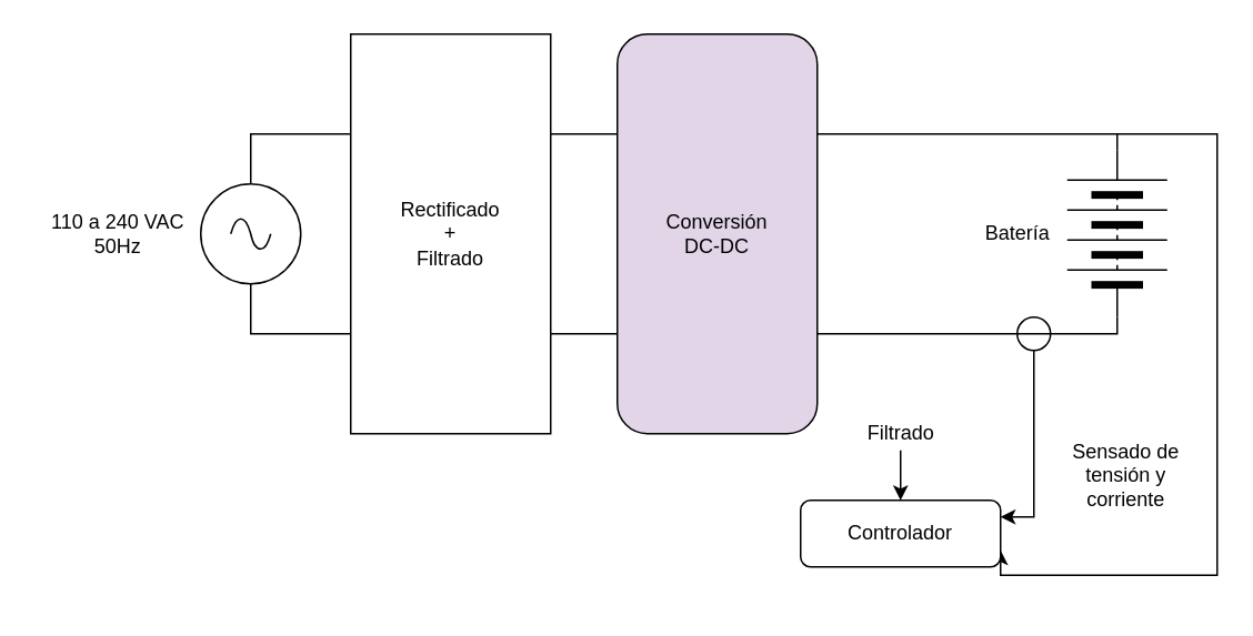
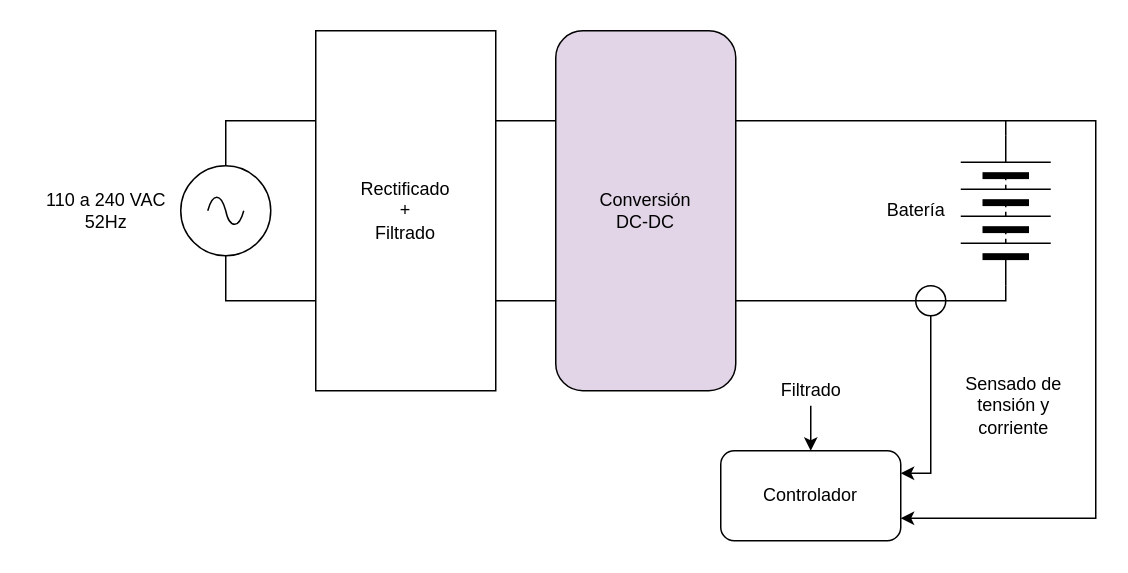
  <mxCell id="0" />
  <mxCell id="1" parent="0" />
  <mxCell id="2" style="edgeStyle=orthogonalEdgeStyle;rounded=0;orthogonalLoop=1;jettySize=auto;html=1;exitX=0.5;exitY=0;exitDx=0;exitDy=0;exitPerimeter=0;entryX=0;entryY=0.25;entryDx=0;entryDy=0;endArrow=none;endFill=0;" parent="1" source="4" target="8" edge="1"><mxGeometry relative="1" as="geometry" /></mxCell>
  <mxCell id="3" style="edgeStyle=orthogonalEdgeStyle;rounded=0;orthogonalLoop=1;jettySize=auto;html=1;exitX=0.5;exitY=1;exitDx=0;exitDy=0;exitPerimeter=0;entryX=0;entryY=0.75;entryDx=0;entryDy=0;endArrow=none;endFill=0;" parent="1" source="4" target="8" edge="1"><mxGeometry relative="1" as="geometry"><Array as="points"><mxPoint x="150" y="200" /></Array></mxGeometry></mxCell>
  <mxCell id="4" value="" style="pointerEvents=1;verticalLabelPosition=bottom;shadow=0;dashed=0;align=center;html=1;verticalAlign=top;shape=mxgraph.electrical.signal_sources.source;aspect=fixed;points=[[0.5,0,0],[1,0.5,0],[0.5,1,0],[0,0.5,0]];elSignalType=ac;" parent="1" vertex="1"><mxGeometry x="120" y="110" width="60" height="60" as="geometry" /></mxCell>
- <mxCell id="5" value="110 a 240 VAC&lt;br&gt;50Hz" style="text;html=1;align=center;verticalAlign=middle;resizable=0;points=[];autosize=1;strokeColor=none;fillColor=none;" parent="1" vertex="1"><mxGeometry x="20" y="120" width="100" height="40" as="geometry" /></mxCell>
+ <mxCell id="5" value="110 a 240 VAC&lt;br&gt;52Hz" style="text;html=1;align=center;verticalAlign=middle;resizable=0;points=[];autosize=1;strokeColor=none;fillColor=none;" parent="1" vertex="1"><mxGeometry x="20" y="120" width="100" height="40" as="geometry" /></mxCell>
  <mxCell id="6" style="edgeStyle=orthogonalEdgeStyle;rounded=0;orthogonalLoop=1;jettySize=auto;html=1;exitX=1;exitY=0.25;exitDx=0;exitDy=0;entryX=0;entryY=0.25;entryDx=0;entryDy=0;endArrow=none;endFill=0;" parent="1" source="8" target="11" edge="1"><mxGeometry relative="1" as="geometry" /></mxCell>
  <mxCell id="7" style="edgeStyle=orthogonalEdgeStyle;rounded=0;orthogonalLoop=1;jettySize=auto;html=1;exitX=1;exitY=0.75;exitDx=0;exitDy=0;entryX=0;entryY=0.75;entryDx=0;entryDy=0;endArrow=none;endFill=0;" parent="1" source="8" target="11" edge="1"><mxGeometry relative="1" as="geometry" /></mxCell>
  <mxCell id="8" value="Rectificado&lt;br&gt;+&lt;br&gt;Filtrado" style="whiteSpace=wrap;html=1;rounded=0;" parent="1" vertex="1"><mxGeometry x="210" y="20" width="120" height="240" as="geometry" /></mxCell>
  <mxCell id="9" style="edgeStyle=orthogonalEdgeStyle;rounded=0;orthogonalLoop=1;jettySize=auto;html=1;exitX=1;exitY=0.25;exitDx=0;exitDy=0;entryX=1;entryY=0.5;entryDx=0;entryDy=0;endArrow=none;endFill=0;" parent="1" source="11" target="15" edge="1"><mxGeometry relative="1" as="geometry"><Array as="points"><mxPoint x="670" y="80" /></Array></mxGeometry></mxCell>
  <mxCell id="10" style="edgeStyle=orthogonalEdgeStyle;rounded=0;orthogonalLoop=1;jettySize=auto;html=1;exitX=1;exitY=0.75;exitDx=0;exitDy=0;entryX=0;entryY=0.5;entryDx=0;entryDy=0;endArrow=none;endFill=0;" parent="1" source="11" target="15" edge="1"><mxGeometry relative="1" as="geometry"><Array as="points"><mxPoint x="670" y="200" /></Array></mxGeometry></mxCell>
  <mxCell id="11" value="Conversión&lt;br&gt;DC-DC" style="rounded=1;whiteSpace=wrap;html=1;fillColor=#e1d5e7;" parent="1" vertex="1"><mxGeometry x="370" y="20" width="120" height="240" as="geometry" /></mxCell>
  <mxCell id="12" style="edgeStyle=orthogonalEdgeStyle;rounded=0;orthogonalLoop=1;jettySize=auto;html=1;exitX=1;exitY=0.75;exitDx=0;exitDy=0;endArrow=none;endFill=0;startArrow=classic;startFill=1;" parent="1" source="14" edge="1"><mxGeometry relative="1" as="geometry"><mxPoint x="670" y="80" as="targetPoint" /><Array as="points"><mxPoint x="730" y="345" /><mxPoint x="730" y="80" /></Array></mxGeometry></mxCell>
  <mxCell id="13" style="edgeStyle=orthogonalEdgeStyle;rounded=0;orthogonalLoop=1;jettySize=auto;html=1;exitX=0.5;exitY=0;exitDx=0;exitDy=0;endArrow=none;endFill=0;startArrow=classic;startFill=1;" parent="1" source="14" edge="1"><mxGeometry relative="1" as="geometry"><mxPoint x="540" y="270" as="targetPoint" /></mxGeometry></mxCell>
- <mxCell id="14" value="Controlador" style="rounded=1;whiteSpace=wrap;html=1;" parent="1" vertex="1"><mxGeometry x="480" y="300" width="120" height="40" as="geometry" /></mxCell>
+ <mxCell id="14" value="Controlador" style="rounded=1;whiteSpace=wrap;html=1;" parent="1" vertex="1"><mxGeometry x="480" y="300" width="120" height="60" as="geometry" /></mxCell>
  <mxCell id="15" value="" style="pointerEvents=1;verticalLabelPosition=bottom;shadow=0;dashed=0;align=center;html=1;verticalAlign=top;shape=mxgraph.electrical.miscellaneous.batteryStack;direction=north;" parent="1" vertex="1"><mxGeometry x="640" y="90" width="60" height="100" as="geometry" /></mxCell>
  <mxCell id="16" style="edgeStyle=orthogonalEdgeStyle;rounded=0;orthogonalLoop=1;jettySize=auto;html=1;exitX=0.5;exitY=1;exitDx=0;exitDy=0;entryX=1;entryY=0.25;entryDx=0;entryDy=0;endArrow=classic;endFill=1;startArrow=none;startFill=0;" parent="1" source="17" target="14" edge="1"><mxGeometry relative="1" as="geometry" /></mxCell>
  <mxCell id="17" value="" style="ellipse;whiteSpace=wrap;html=1;aspect=fixed;fillColor=none;" parent="1" vertex="1"><mxGeometry x="610" y="190" width="20" height="20" as="geometry" /></mxCell>
- <mxCell id="18" value="Sensado de&lt;br&gt;tensión y&lt;br&gt;corriente" style="text;html=1;align=center;verticalAlign=middle;resizable=0;points=[];autosize=1;strokeColor=none;fillColor=none;" parent="1" vertex="1"><mxGeometry x="630" y="255" width="90" height="60" as="geometry" /></mxCell>
+ <mxCell id="18" value="Sensado de&lt;br&gt;tensión y&lt;br&gt;corriente" style="text;html=1;align=center;verticalAlign=middle;resizable=0;points=[];autosize=1;strokeColor=none;fillColor=none;" parent="1" vertex="1"><mxGeometry x="630" y="240" width="90" height="60" as="geometry" /></mxCell>
  <mxCell id="19" value="Batería" style="text;html=1;align=center;verticalAlign=middle;resizable=0;points=[];autosize=1;strokeColor=none;fillColor=none;" parent="1" vertex="1"><mxGeometry x="580" y="125" width="60" height="30" as="geometry" /></mxCell>
  <mxCell id="20" value="Filtrado" style="text;html=1;align=center;verticalAlign=middle;resizable=0;points=[];autosize=1;strokeColor=none;fillColor=none;" parent="1" vertex="1"><mxGeometry x="500" y="245" width="80" height="30" as="geometry" /></mxCell>
